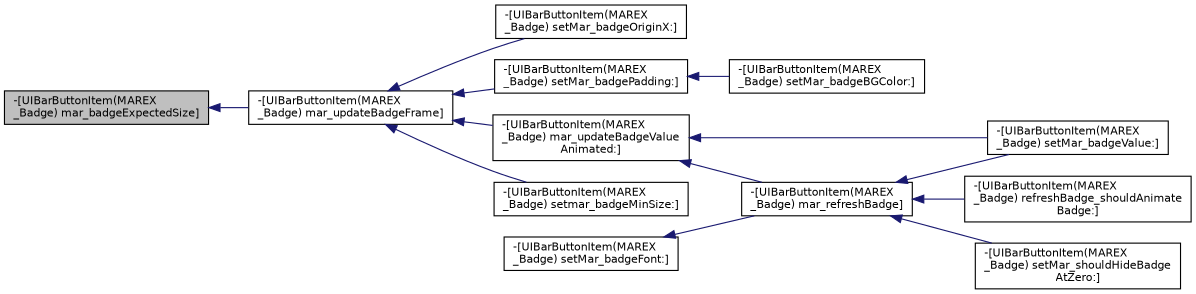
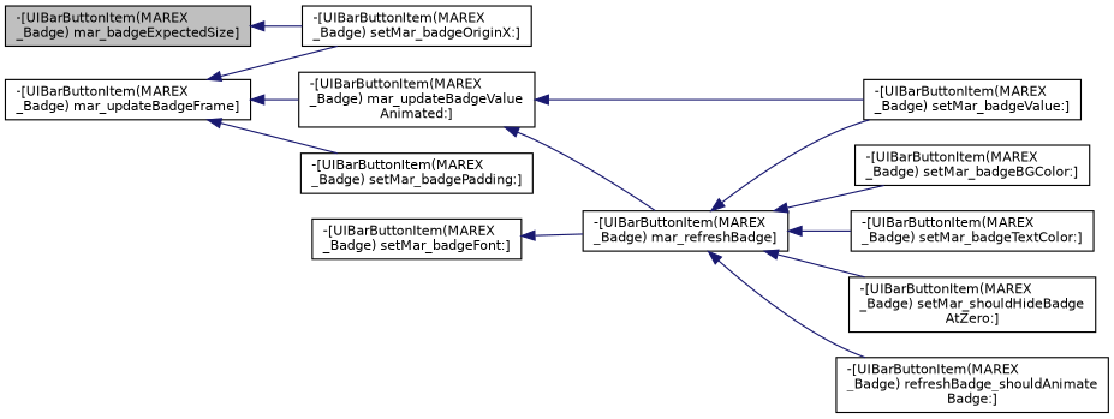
  digraph {
    rankdir=LR
    node [color=black fillcolor=white fontname=Helvetica fontsize=10 shape=record style=filled]
    edge [color=midnightblue dir=back fontname=Helvetica fontsize=10 labelfontname=Helvetica labelfontsize=10 style=solid]
    n1 [fillcolor=grey75 fontcolor=black height=0.2 label="-[UIBarButtonItem(MAREX\l_Badge) mar_badgeExpectedSize]" width=0.4]
    n2 [height=0.2 label="-[UIBarButtonItem(MAREX\l_Badge) mar_updateBadgeFrame]" width=0.4]
    n3 [height=0.2 label="-[UIBarButtonItem(MAREX\l_Badge) mar_updateBadgeValue\lAnimated:]" width=0.4]
    n4 [height=0.2 label="-[UIBarButtonItem(MAREX\l_Badge) setMar_badgePadding:]" width=0.4]
-   n5 [height=0.2 label="-[UIBarButtonItem(MAREX\l_Badge) setmar_badgeMinSize:]" width=0.4]
    n6 [height=0.2 label="-[UIBarButtonItem(MAREX\l_Badge) setMar_badgeOriginX:]" width=0.4]
    n7 [height=0.2 label="-[UIBarButtonItem(MAREX\l_Badge) mar_refreshBadge]" width=0.4]
    n8 [height=0.2 label="-[UIBarButtonItem(MAREX\l_Badge) setMar_badgeValue:]" width=0.4]
    n9 [height=0.2 label="-[UIBarButtonItem(MAREX\l_Badge) setMar_badgeBGColor:]" width=0.4]
+   n10 [height=0.2 label="-[UIBarButtonItem(MAREX\l_Badge) setMar_badgeTextColor:]" width=0.4]
    n11 [height=0.2 label="-[UIBarButtonItem(MAREX\l_Badge) setMar_shouldHideBadge\lAtZero:]" width=0.4]
    n12 [height=0.2 label="-[UIBarButtonItem(MAREX\l_Badge) refreshBadge_shouldAnimate\lBadge:]" width=0.4]
    n13 [height=0.2 label="-[UIBarButtonItem(MAREX\l_Badge) setMar_badgeFont:]" width=0.4]
-   n1 -> n2
+   n1 -> n6
    n2 -> n3
    n2 -> n4
-   n2 -> n5
    n2 -> n6
    n3 -> n7
    n3 -> n8
    n7 -> n8
-   n4 -> n9
+   n7 -> n9
+   n7 -> n10
    n7 -> n11
    n7 -> n12
    n13 -> n7
  }
